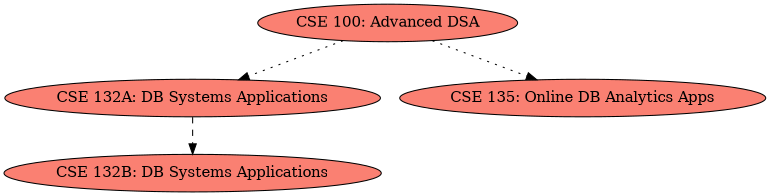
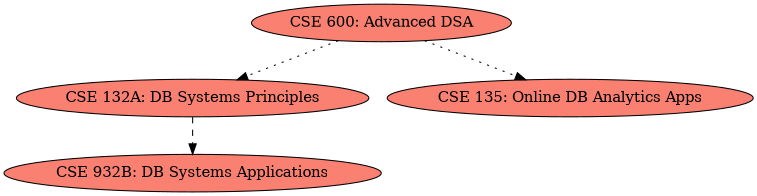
  digraph {
    node [fillcolor=salmon style=filled]
    edge [style=dotted]
-   "CSE 100: Advanced DSA"
-   "CSE 132A: DB Systems Principles" [label="CSE 132A: DB Systems Applications"]
+   "CSE 100: Advanced DSA" [label="CSE 600: Advanced DSA"]
+   "CSE 132A: DB Systems Principles"
    "CSE 135: Online DB Analytics Apps"
-   "CSE 132B: DB Systems Applications"
+   "CSE 132B: DB Systems Applications" [label="CSE 932B: DB Systems Applications"]
    "CSE 100: Advanced DSA" -> "CSE 132A: DB Systems Principles"
    "CSE 100: Advanced DSA" -> "CSE 135: Online DB Analytics Apps"
    "CSE 132A: DB Systems Principles" -> "CSE 132B: DB Systems Applications" [style=dashed]
  }
